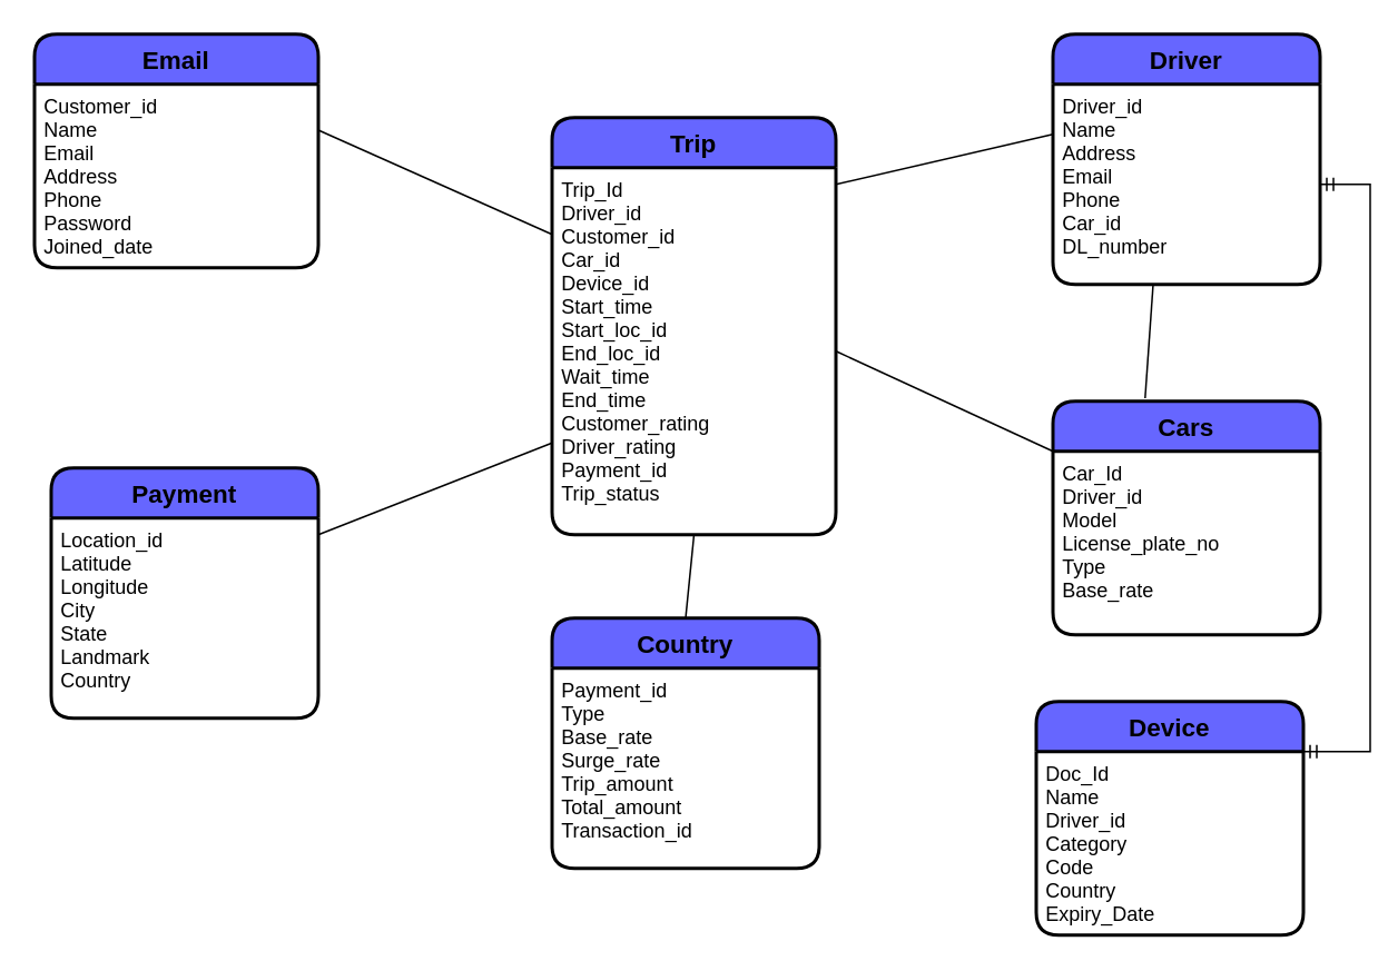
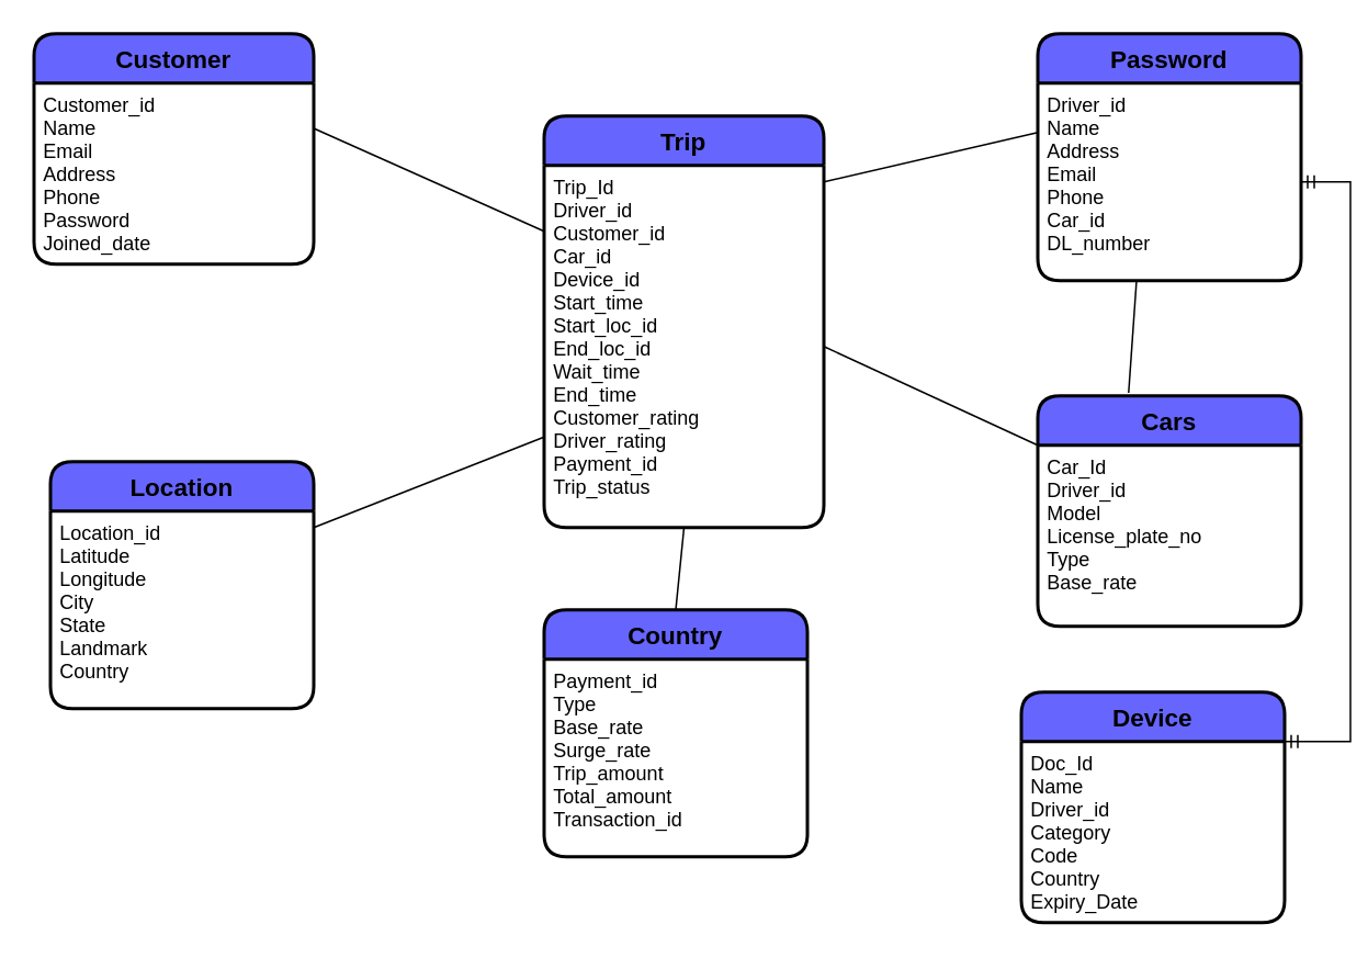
  <mxCell id="0" />
  <mxCell id="1" parent="0" />
  <mxCell id="2" value="Trip" style="swimlane;childLayout=stackLayout;horizontal=1;startSize=30;horizontalStack=0;rounded=1;fontSize=15;fontStyle=1;strokeWidth=2;resizeParent=0;resizeLast=1;shadow=0;dashed=0;align=center;fillColor=#6666FF;" vertex="1" parent="1"><mxGeometry x="330" y="70" width="170" height="250" as="geometry" /></mxCell>
  <mxCell id="3" value="Trip_Id&#10;Driver_id&#10;Customer_id&#10;Car_id&#10;Device_id&#10;Start_time&#10;Start_loc_id&#10;End_loc_id&#10;Wait_time&#10;End_time&#10;Customer_rating&#10;Driver_rating&#10;Payment_id&#10;Trip_status&#10;" style="align=left;strokeColor=none;fillColor=none;spacingLeft=4;fontSize=12;verticalAlign=top;resizable=0;rotatable=0;part=1;" vertex="1" parent="2"><mxGeometry y="30" width="170" height="220" as="geometry" /></mxCell>
- <mxCell id="4" value="Email" style="swimlane;childLayout=stackLayout;horizontal=1;startSize=30;horizontalStack=0;rounded=1;fontSize=15;fontStyle=1;strokeWidth=2;resizeParent=0;resizeLast=1;shadow=0;dashed=0;align=center;fillColor=#6666FF;" vertex="1" parent="1"><mxGeometry x="20" y="20" width="170" height="140" as="geometry" /></mxCell>
+ <mxCell id="4" value="Customer" style="swimlane;childLayout=stackLayout;horizontal=1;startSize=30;horizontalStack=0;rounded=1;fontSize=15;fontStyle=1;strokeWidth=2;resizeParent=0;resizeLast=1;shadow=0;dashed=0;align=center;fillColor=#6666FF;" vertex="1" parent="1"><mxGeometry x="20" y="20" width="170" height="140" as="geometry" /></mxCell>
  <mxCell id="5" value="Customer_id&#10;Name&#10;Email&#10;Address&#10;Phone&#10;Password&#10;Joined_date&#10;" style="align=left;strokeColor=none;fillColor=none;spacingLeft=4;fontSize=12;verticalAlign=top;resizable=0;rotatable=0;part=1;" vertex="1" parent="4"><mxGeometry y="30" width="170" height="110" as="geometry" /></mxCell>
- <mxCell id="6" value="Payment" style="swimlane;childLayout=stackLayout;horizontal=1;startSize=30;horizontalStack=0;rounded=1;fontSize=15;fontStyle=1;strokeWidth=2;resizeParent=0;resizeLast=1;shadow=0;dashed=0;align=center;fillColor=#6666FF;" vertex="1" parent="1"><mxGeometry x="30" y="280" width="160" height="150" as="geometry" /></mxCell>
+ <mxCell id="6" value="Location" style="swimlane;childLayout=stackLayout;horizontal=1;startSize=30;horizontalStack=0;rounded=1;fontSize=15;fontStyle=1;strokeWidth=2;resizeParent=0;resizeLast=1;shadow=0;dashed=0;align=center;fillColor=#6666FF;" vertex="1" parent="1"><mxGeometry x="30" y="280" width="160" height="150" as="geometry" /></mxCell>
  <mxCell id="7" value="Location_id&#10;Latitude&#10;Longitude&#10;City&#10;State&#10;Landmark&#10;Country" style="align=left;strokeColor=none;fillColor=none;spacingLeft=4;fontSize=12;verticalAlign=top;resizable=0;rotatable=0;part=1;" vertex="1" parent="6"><mxGeometry y="30" width="160" height="120" as="geometry" /></mxCell>
- <mxCell id="8" value="Driver" style="swimlane;childLayout=stackLayout;horizontal=1;startSize=30;horizontalStack=0;rounded=1;fontSize=15;fontStyle=1;strokeWidth=2;resizeParent=0;resizeLast=1;shadow=0;dashed=0;align=center;fillColor=#6666FF;" vertex="1" parent="1"><mxGeometry x="630" y="20" width="160" height="150" as="geometry" /></mxCell>
+ <mxCell id="8" value="Password" style="swimlane;childLayout=stackLayout;horizontal=1;startSize=30;horizontalStack=0;rounded=1;fontSize=15;fontStyle=1;strokeWidth=2;resizeParent=0;resizeLast=1;shadow=0;dashed=0;align=center;fillColor=#6666FF;" vertex="1" parent="1"><mxGeometry x="630" y="20" width="160" height="150" as="geometry" /></mxCell>
  <mxCell id="9" value="Driver_id&#10;Name&#10;Address&#10;Email&#10;Phone&#10;Car_id&#10;DL_number&#10;" style="align=left;strokeColor=none;fillColor=none;spacingLeft=4;fontSize=12;verticalAlign=top;resizable=0;rotatable=0;part=1;" vertex="1" parent="8"><mxGeometry y="30" width="160" height="120" as="geometry" /></mxCell>
  <mxCell id="10" value="Country" style="swimlane;childLayout=stackLayout;horizontal=1;startSize=30;horizontalStack=0;rounded=1;fontSize=15;fontStyle=1;strokeWidth=2;resizeParent=0;resizeLast=1;shadow=0;dashed=0;align=center;fillColor=#6666FF;" vertex="1" parent="1"><mxGeometry x="330" y="370" width="160" height="150" as="geometry" /></mxCell>
  <mxCell id="11" value="Payment_id&#10;Type&#10;Base_rate&#10;Surge_rate&#10;Trip_amount&#10;Total_amount&#10;Transaction_id" style="align=left;strokeColor=none;fillColor=none;spacingLeft=4;fontSize=12;verticalAlign=top;resizable=0;rotatable=0;part=1;" vertex="1" parent="10"><mxGeometry y="30" width="160" height="120" as="geometry" /></mxCell>
  <mxCell id="12" value="Cars" style="swimlane;childLayout=stackLayout;horizontal=1;startSize=30;horizontalStack=0;rounded=1;fontSize=15;fontStyle=1;strokeWidth=2;resizeParent=0;resizeLast=1;shadow=0;dashed=0;align=center;fillColor=#6666FF;" vertex="1" parent="1"><mxGeometry x="630" y="240" width="160" height="140" as="geometry" /></mxCell>
  <mxCell id="13" value="Car_Id&#10;Driver_id&#10;Model&#10;License_plate_no&#10;Type&#10;Base_rate&#10;" style="align=left;strokeColor=none;fillColor=none;spacingLeft=4;fontSize=12;verticalAlign=top;resizable=0;rotatable=0;part=1;" vertex="1" parent="12"><mxGeometry y="30" width="160" height="110" as="geometry" /></mxCell>
  <mxCell id="14" value="Device" style="swimlane;childLayout=stackLayout;horizontal=1;startSize=30;horizontalStack=0;rounded=1;fontSize=15;fontStyle=1;strokeWidth=2;resizeParent=0;resizeLast=1;shadow=0;dashed=0;align=center;fillColor=#6666FF;" vertex="1" parent="1"><mxGeometry x="620" y="420" width="160" height="140" as="geometry" /></mxCell>
  <mxCell id="15" value="Doc_Id&#10;Name&#10;Driver_id&#10;Category&#10;Code&#10;Country&#10;Expiry_Date&#10;" style="align=left;strokeColor=none;fillColor=none;spacingLeft=4;fontSize=12;verticalAlign=top;resizable=0;rotatable=0;part=1;" vertex="1" parent="14"><mxGeometry y="30" width="160" height="110" as="geometry" /></mxCell>
  <mxCell id="16" value="" style="endArrow=none;html=1;rounded=0;fontSize=15;exitX=1;exitY=0.25;exitDx=0;exitDy=0;" edge="1" parent="1" source="5"><mxGeometry relative="1" as="geometry"><mxPoint x="140" y="194.5" as="sourcePoint" /><mxPoint x="330" y="140" as="targetPoint" /></mxGeometry></mxCell>
  <mxCell id="17" value="" style="endArrow=none;html=1;rounded=0;fontSize=15;entryX=0;entryY=0.75;entryDx=0;entryDy=0;" edge="1" parent="1" target="3"><mxGeometry relative="1" as="geometry"><mxPoint x="190" y="320" as="sourcePoint" /><mxPoint x="350" y="320" as="targetPoint" /></mxGeometry></mxCell>
  <mxCell id="18" value="" style="endArrow=none;html=1;rounded=0;fontSize=15;entryX=0.5;entryY=0;entryDx=0;entryDy=0;exitX=0.5;exitY=1;exitDx=0;exitDy=0;" edge="1" parent="1" source="3" target="10"><mxGeometry relative="1" as="geometry"><mxPoint x="340" y="310" as="sourcePoint" /><mxPoint x="500" y="310" as="targetPoint" /></mxGeometry></mxCell>
  <mxCell id="19" value="" style="endArrow=none;html=1;rounded=0;fontSize=15;" edge="1" parent="1"><mxGeometry relative="1" as="geometry"><mxPoint x="500" y="110" as="sourcePoint" /><mxPoint x="630" y="80" as="targetPoint" /></mxGeometry></mxCell>
  <mxCell id="20" value="" style="endArrow=none;html=1;rounded=0;fontSize=15;entryX=0.345;entryY=-0.013;entryDx=0;entryDy=0;entryPerimeter=0;" edge="1" parent="1" target="12"><mxGeometry relative="1" as="geometry"><mxPoint x="690" y="170" as="sourcePoint" /><mxPoint x="680" y="220" as="targetPoint" /></mxGeometry></mxCell>
  <mxCell id="21" value="" style="endArrow=none;html=1;rounded=0;fontSize=15;exitX=1;exitY=0.5;exitDx=0;exitDy=0;" edge="1" parent="1" source="3"><mxGeometry relative="1" as="geometry"><mxPoint x="470" y="270" as="sourcePoint" /><mxPoint x="630" y="270" as="targetPoint" /></mxGeometry></mxCell>
  <mxCell id="22" value="" style="edgeStyle=entityRelationEdgeStyle;fontSize=12;html=1;endArrow=ERmandOne;startArrow=ERmandOne;rounded=0;" edge="1" parent="1" target="9"><mxGeometry width="100" height="100" relative="1" as="geometry"><mxPoint x="780" y="450" as="sourcePoint" /><mxPoint x="830" y="130" as="targetPoint" /></mxGeometry></mxCell>
